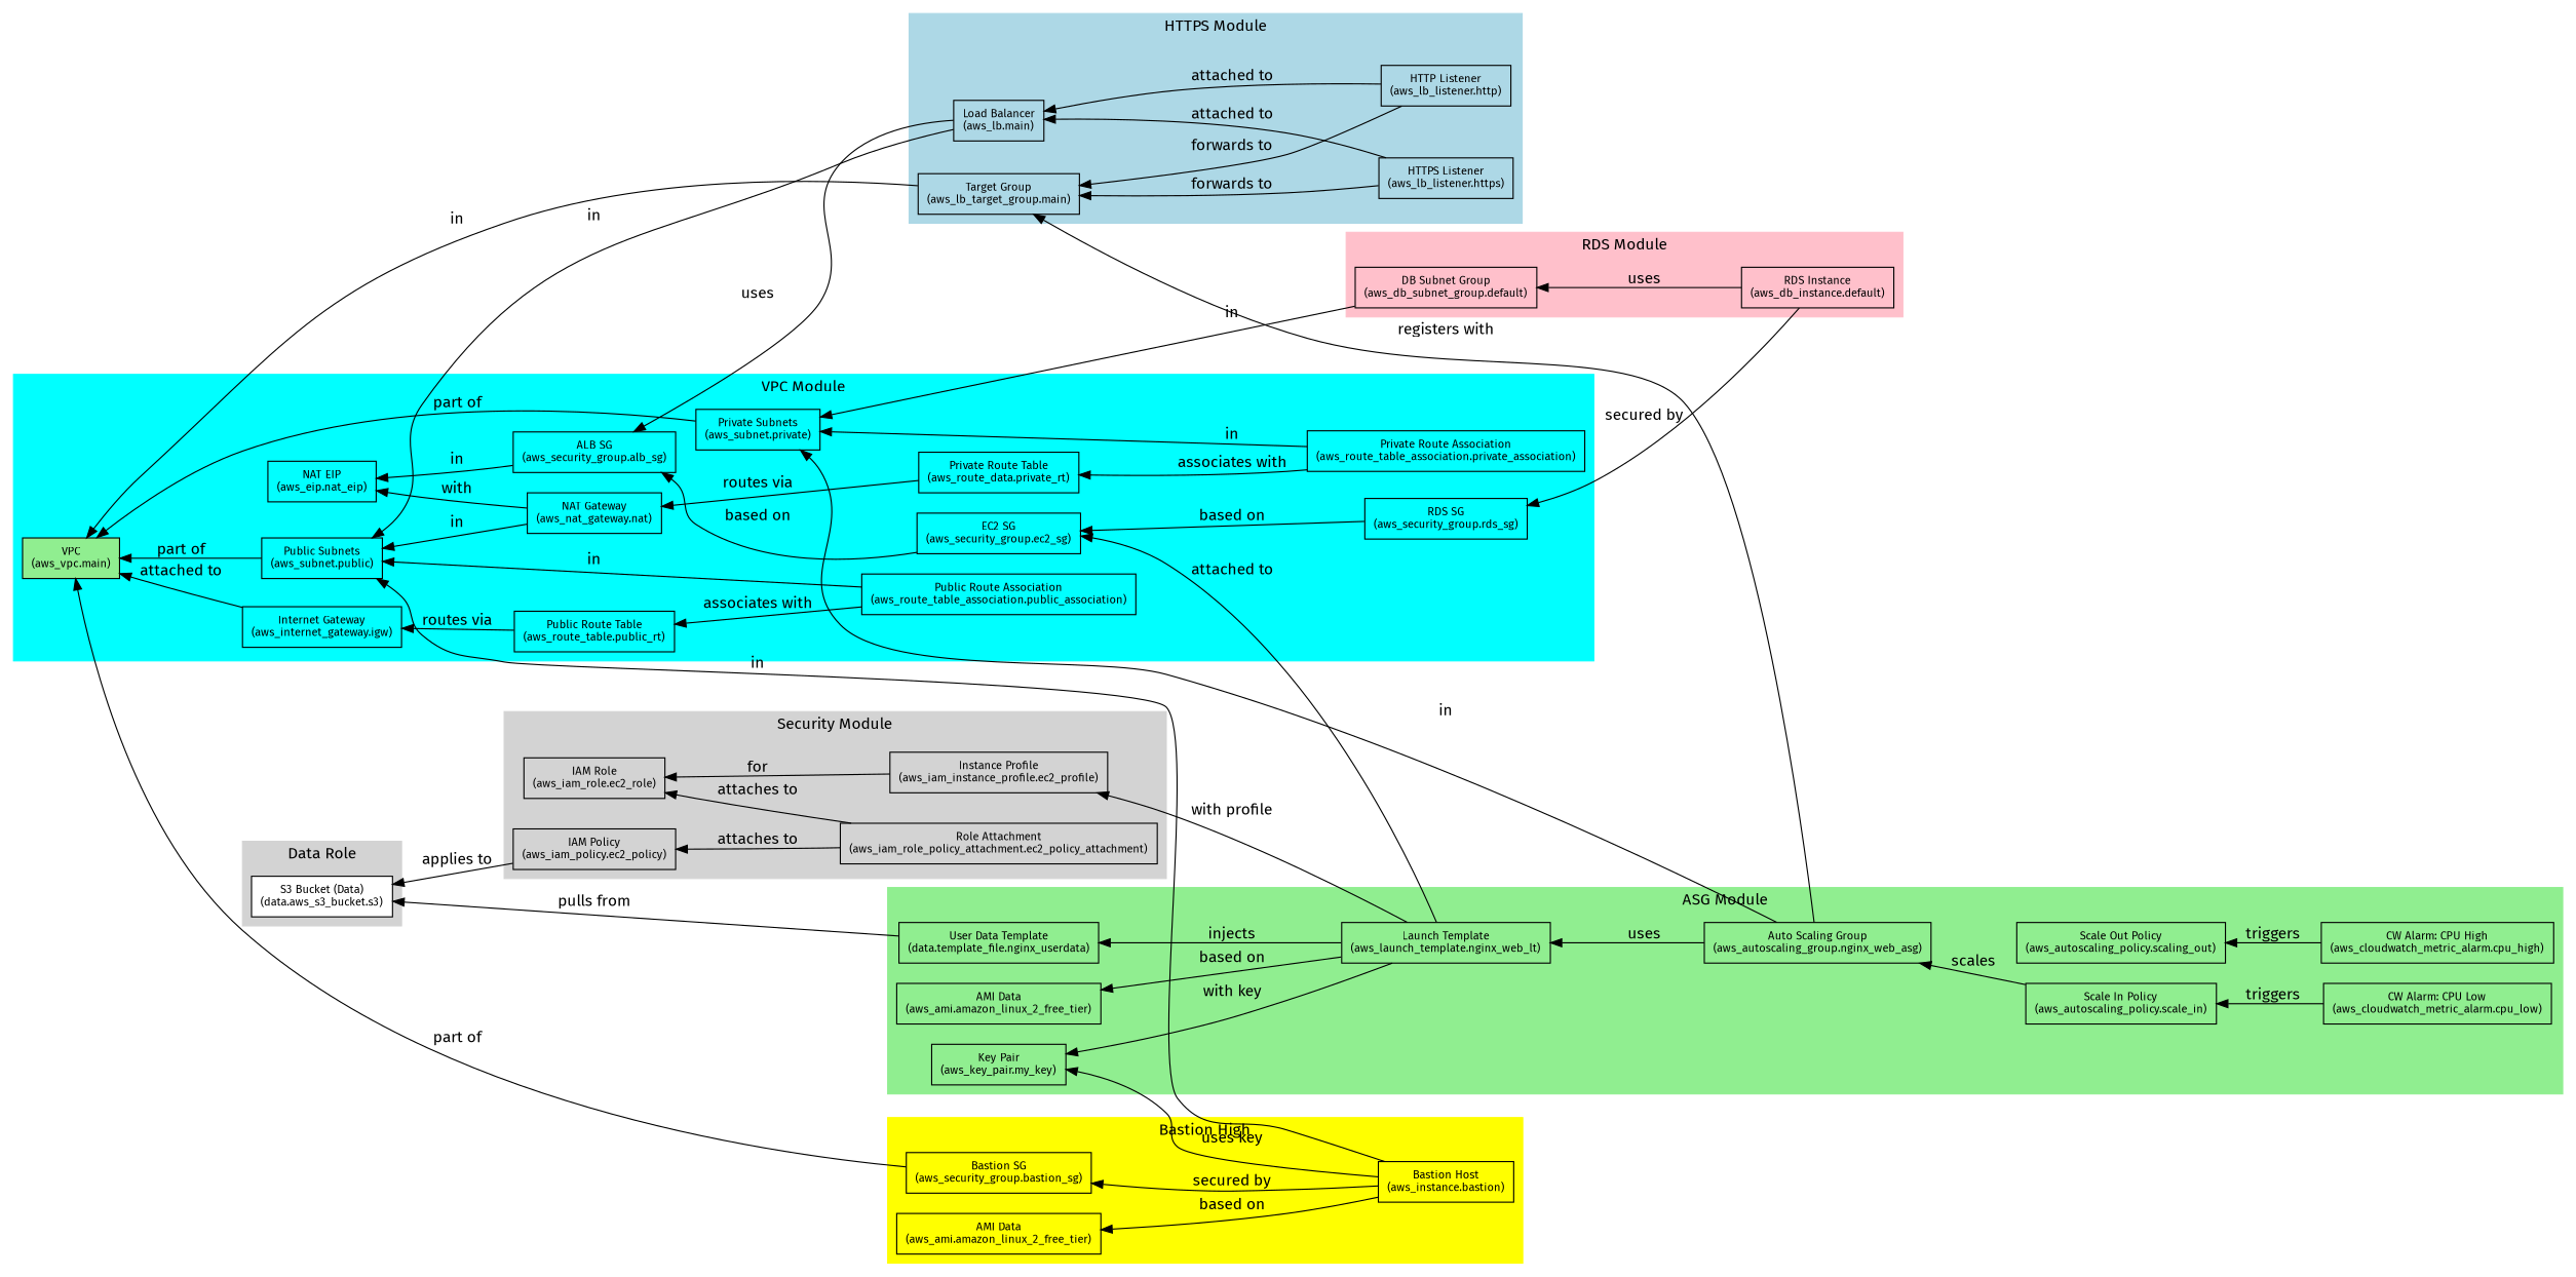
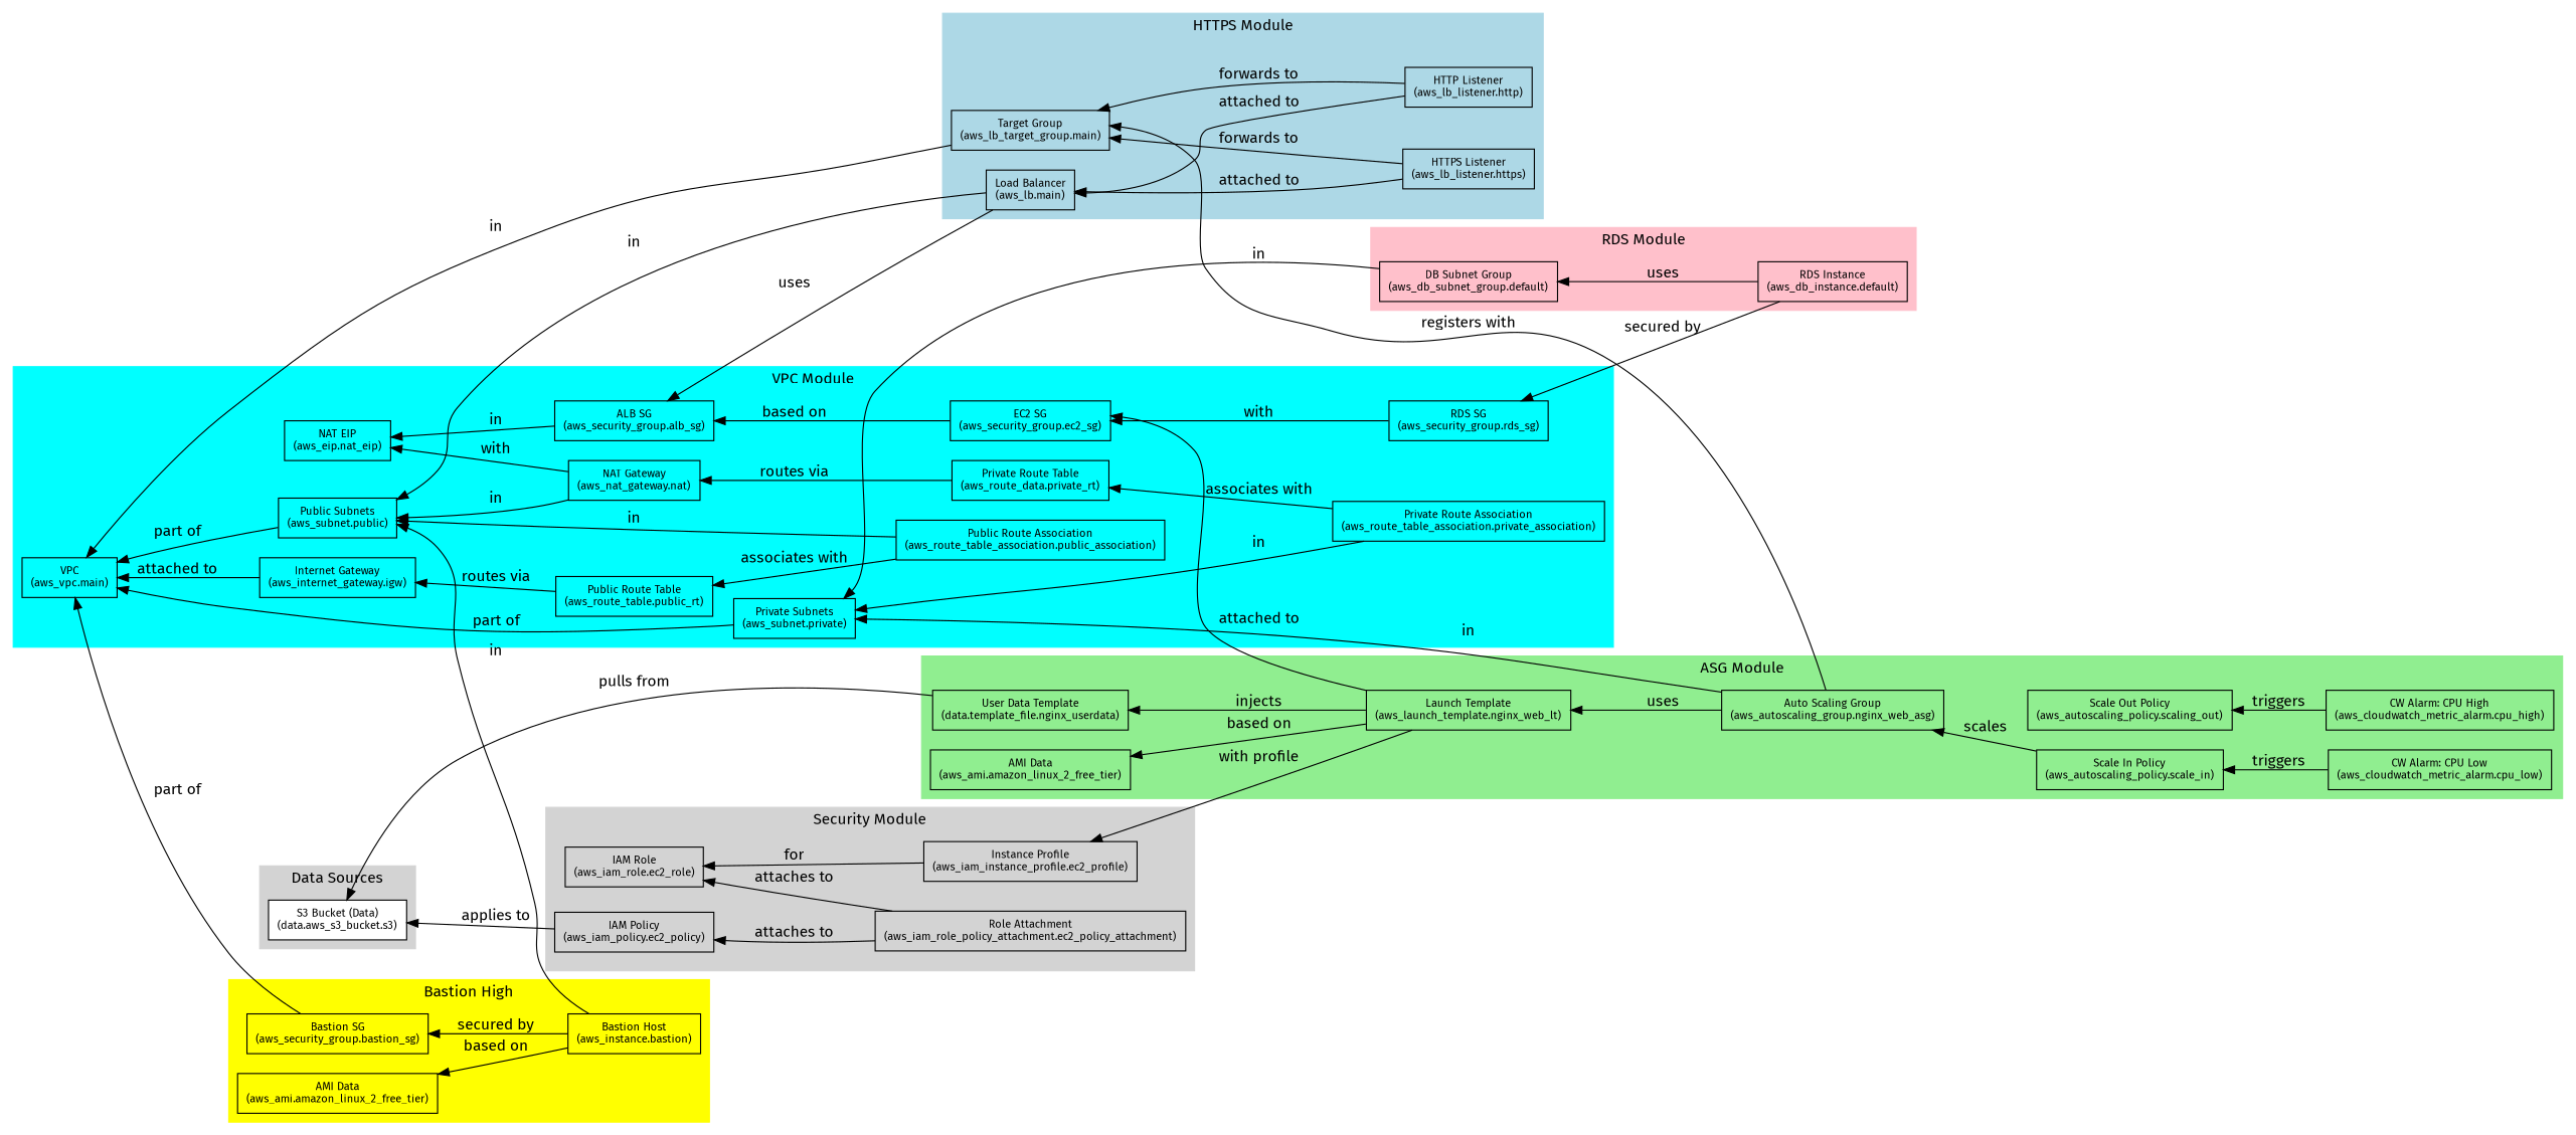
  digraph {
    fontname="Fira Sans"
    rankdir=RL
    node [fillcolor=cyan fontname="Fira Sans" fontsize=10 shape=rect style=filled]
    edge [fontname="Fira Sans"]
    n1 [fillcolor=white label="S3 Bucket (Data)\n(data.aws_s3_bucket.s3)"]
    n2 [fillcolor=lightblue label="Load Balancer\n(aws_lb.main)"]
    n3 [fillcolor=lightblue label="HTTP Listener\n(aws_lb_listener.http)"]
    n4 [fillcolor=lightblue label="HTTPS Listener\n(aws_lb_listener.https)"]
    n5 [fillcolor=lightblue label="Target Group\n(aws_lb_target_group.main)"]
    n6 [fillcolor=lightgreen label="AMI Data\n(aws_ami.amazon_linux_2_free_tier)"]
    n7 [fillcolor=lightgreen label="User Data Template\n(data.template_file.nginx_userdata)"]
    n8 [fillcolor=lightgreen label="Auto Scaling Group\n(aws_autoscaling_group.nginx_web_asg)"]
    n9 [fillcolor=lightgreen label="Scale In Policy\n(aws_autoscaling_policy.scale_in)"]
    n10 [fillcolor=lightgreen label="Scale Out Policy\n(aws_autoscaling_policy.scaling_out)"]
    n11 [fillcolor=lightgreen label="CW Alarm: CPU High\n(aws_cloudwatch_metric_alarm.cpu_high)"]
    n12 [fillcolor=lightgreen label="CW Alarm: CPU Low\n(aws_cloudwatch_metric_alarm.cpu_low)"]
-   n13 [fillcolor=lightgreen label="Key Pair\n(aws_key_pair.my_key)"]
    n14 [fillcolor=lightgreen label="Launch Template\n(aws_launch_template.nginx_web_lt)"]
    n15 [fillcolor=yellow label="AMI Data\n(aws_ami.amazon_linux_2_free_tier)"]
    n16 [fillcolor=yellow label="Bastion Host\n(aws_instance.bastion)"]
    n17 [fillcolor=yellow label="Bastion SG\n(aws_security_group.bastion_sg)"]
    n18 [fillcolor=pink label="RDS Instance\n(aws_db_instance.default)"]
    n19 [fillcolor=pink label="DB Subnet Group\n(aws_db_subnet_group.default)"]
    n20 [fillcolor=lightgrey label="Instance Profile\n(aws_iam_instance_profile.ec2_profile)"]
    n21 [fillcolor=lightgrey label="IAM Policy\n(aws_iam_policy.ec2_policy)"]
    n22 [fillcolor=lightgrey label="IAM Role\n(aws_iam_role.ec2_role)"]
    n23 [fillcolor=lightgrey label="Role Attachment\n(aws_iam_role_policy_attachment.ec2_policy_attachment)"]
    n24 [label="NAT EIP\n(aws_eip.nat_eip)"]
    n25 [label="Internet Gateway\n(aws_internet_gateway.igw)"]
    n26 [label="NAT Gateway\n(aws_nat_gateway.nat)"]
    n27 [label="Private Route Table\n(aws_route_data.private_rt)"]
    n28 [label="Public Route Table\n(aws_route_table.public_rt)"]
    n29 [label="Private Route Association\n(aws_route_table_association.private_association)"]
    n30 [label="Public Route Association\n(aws_route_table_association.public_association)"]
    n31 [label="ALB SG\n(aws_security_group.alb_sg)"]
    n32 [label="EC2 SG\n(aws_security_group.ec2_sg)"]
    n33 [label="RDS SG\n(aws_security_group.rds_sg)"]
    n34 [label="Private Subnets\n(aws_subnet.private)"]
    n35 [label="Public Subnets\n(aws_subnet.public)"]
-   n36 [fillcolor=lightgreen label="VPC\n(aws_vpc.main)"]
+   n36 [label="VPC\n(aws_vpc.main)"]
    subgraph cluster_1 {
      color=lightgrey
-     label="Data Role"
+     label="Data Sources"
      style=filled
      n1
    }
    subgraph cluster_2 {
      color=lightblue
      label="HTTPS Module"
      style=filled
      n2
      n3
      n4
      n5
    }
    subgraph cluster_3 {
      color=lightgreen
      label="ASG Module"
      style=filled
      n6
      n7
      n8
      n9
      n10
      n11
      n12
-     n13
      n14
    }
    subgraph cluster_4 {
      color=yellow
      label="Bastion High"
      style=filled
      n15
      n16
      n17
    }
    subgraph cluster_5 {
      color=pink
      label="RDS Module"
      style=filled
      n18
      n19
    }
    subgraph cluster_6 {
      color=lightgrey
      label="Security Module"
      style=filled
      n20
      n21
      n22
      n23
    }
    subgraph cluster_7 {
      color=cyan
      label="VPC Module"
      style=filled
      n24
      n25
      n26
      n27
      n28
      n29
      n30
      n31
      n32
      n33
      n34
      n35
      n36
    }
    n2 -> n31 [label=uses]
    n2 -> n35 [label=in]
    n3 -> n2 [label="attached to"]
    n3 -> n5 [label="forwards to"]
    n4 -> n2 [label="attached to"]
    n4 -> n5 [label="forwards to"]
    n5 -> n36 [label=in]
    n7 -> n1 [label="pulls from"]
    n8 -> n5 [label="registers with"]
    n8 -> n14 [label=uses]
    n8 -> n34 [label=in]
    n9 -> n8 [label=scales]
    n11 -> n10 [label=triggers]
    n12 -> n9 [label=triggers]
    n14 -> n6 [label="based on"]
    n14 -> n7 [label=injects]
-   n14 -> n13 [label="with key"]
    n14 -> n20 [label="with profile"]
    n14 -> n32 [label="attached to"]
-   n16 -> n13 [label="uses key"]
    n16 -> n15 [label="based on"]
    n16 -> n17 [label="secured by"]
    n16 -> n35 [label=in]
    n17 -> n36 [label="part of"]
    n18 -> n19 [label=uses]
    n18 -> n33 [label="secured by"]
    n19 -> n34 [label=in]
    n20 -> n22 [label=for]
    n21 -> n1 [label="applies to"]
    n23 -> n21 [label="attaches to"]
    n23 -> n22 [label="attaches to"]
    n25 -> n36 [label="attached to"]
    n26 -> n24 [label=with]
    n26 -> n35 [label=in]
    n27 -> n26 [label="routes via"]
    n28 -> n25 [label="routes via"]
    n29 -> n27 [label="associates with"]
    n29 -> n34 [label=in]
    n30 -> n28 [label="associates with"]
    n30 -> n35 [label=in]
    n31 -> n24 [label=in]
    n32 -> n31 [label="based on"]
-   n33 -> n32 [label="based on"]
+   n33 -> n32 [label=with]
    n34 -> n36 [label="part of"]
    n35 -> n36 [label="part of"]
  }
